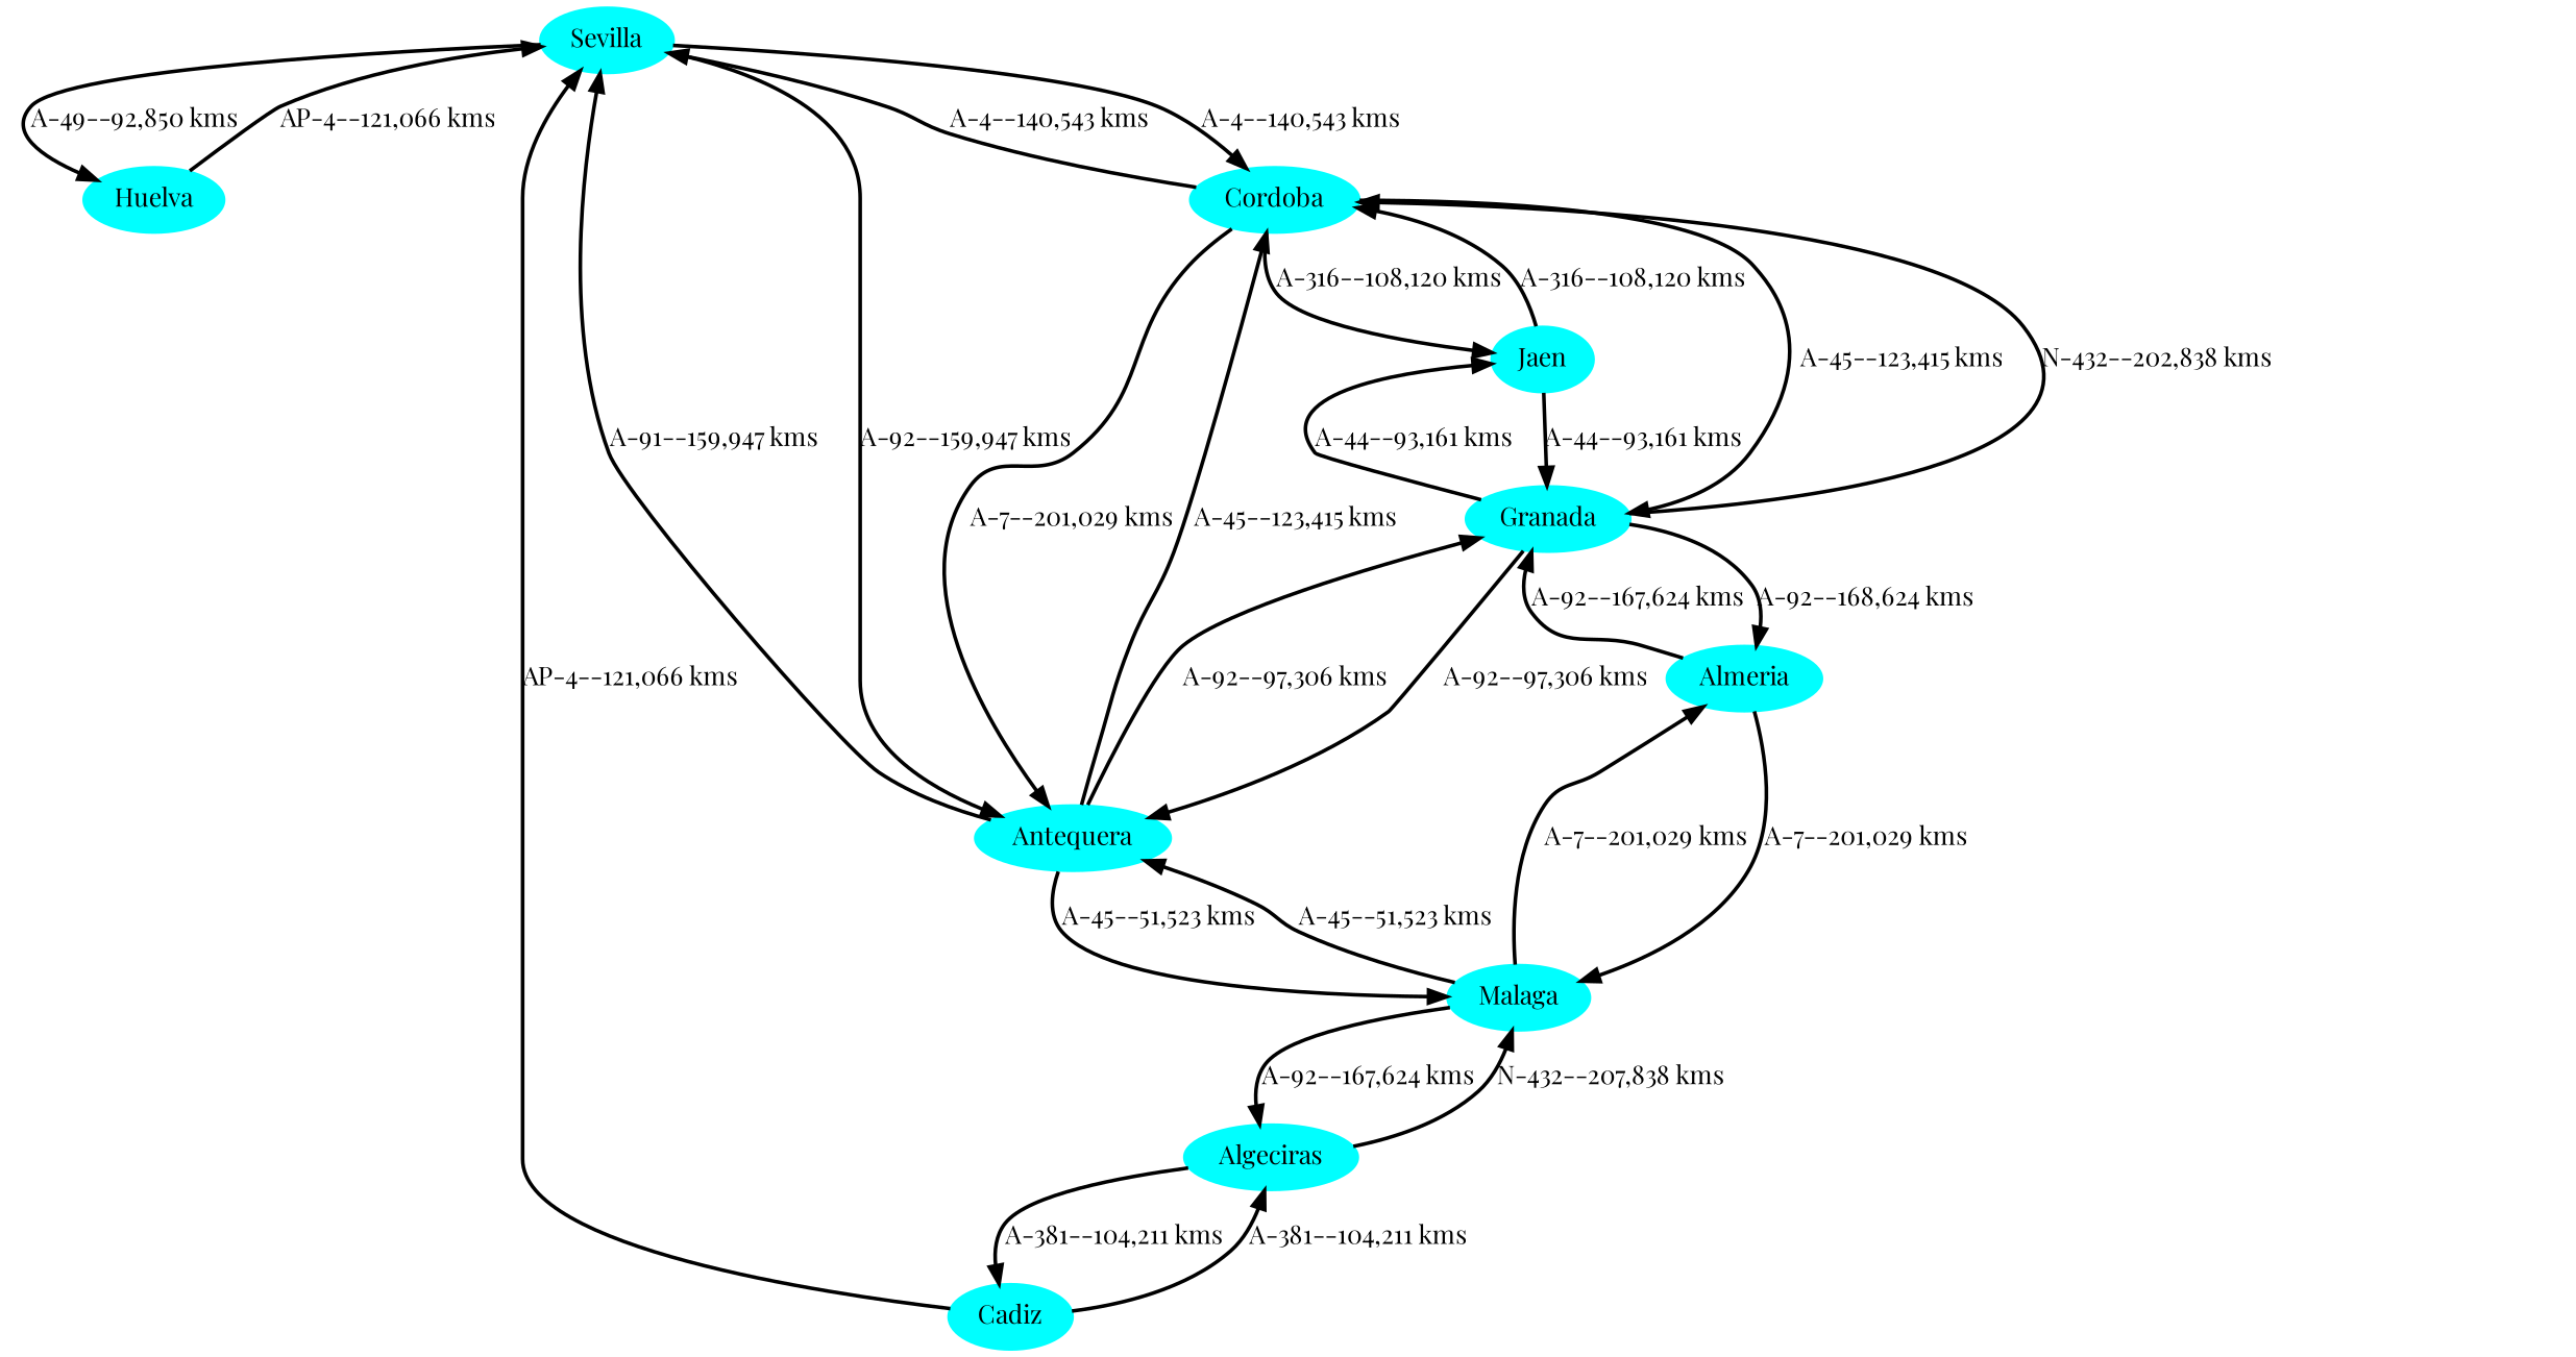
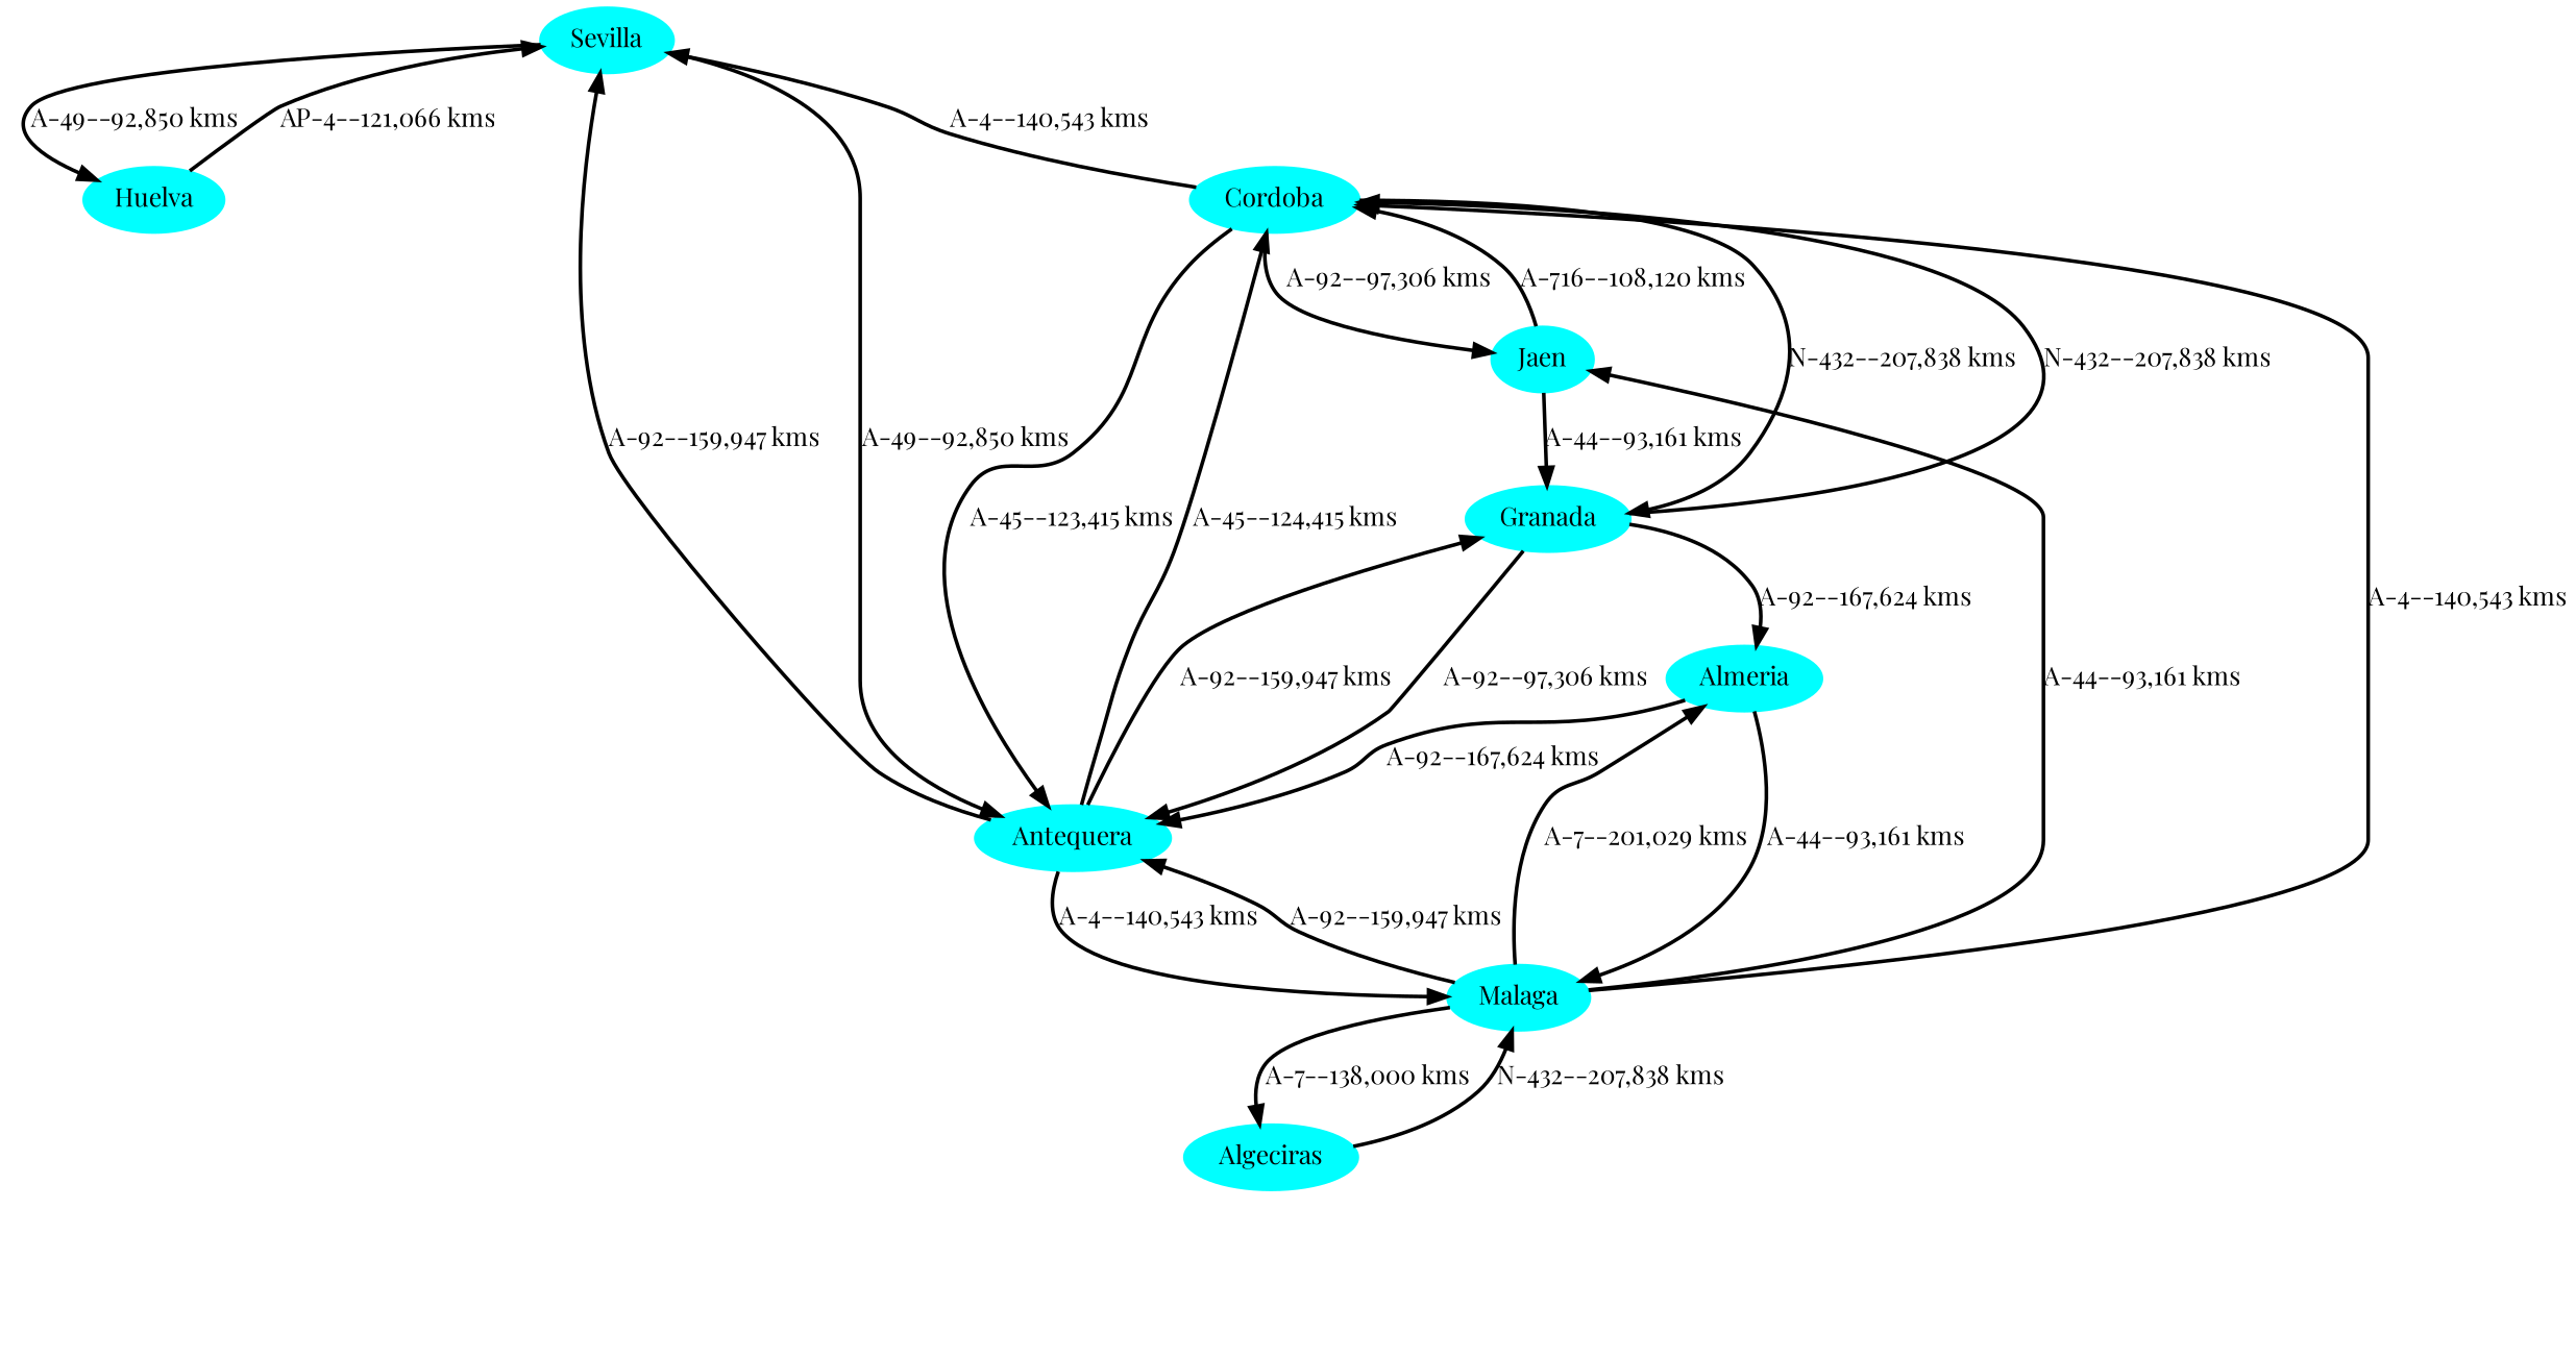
  strict digraph {
    fontname="Playfair Display"
    node [color=cyan fontname="Playfair Display" style=filled]
    edge [fontname="Playfair Display" style=bold]
    n1 [label=Sevilla]
    n2 [label=Huelva]
    n3 [label=Cordoba]
    n4 [label=Antequera]
-   n5 [label=Cadiz]
    n6 [label=Algeciras]
    n7 [label=Granada]
    n8 [label=Jaen]
    n9 [label=Malaga]
    n10 [label=Almeria]
    n1 -> n2 [label="A-49--92,850 kms"]
-   n1 -> n3 [label="A-4--140,543 kms"]
-   n1 -> n4 [label="A-92--159,947 kms"]
+   n9 -> n3 [label="A-4--140,543 kms"]
+   n1 -> n4 [label="A-49--92,850 kms"]
    n2 -> n1 [label="AP-4--121,066 kms"]
    n3 -> n1 [label="A-4--140,543 kms"]
-   n3 -> n4 [label="A-7--201,029 kms"]
-   n3 -> n7 [label="A-45--123,415 kms"]
-   n3 -> n8 [label="A-316--108,120 kms"]
-   n4 -> n1 [label="A-91--159,947 kms"]
-   n4 -> n3 [label="A-45--123,415 kms"]
-   n4 -> n7 [label="A-92--97,306 kms"]
-   n4 -> n9 [label="A-45--51,523 kms"]
-   n5 -> n1 [label="AP-4--121,066 kms"]
-   n5 -> n6 [label="A-381--104,211 kms"]
-   n6 -> n5 [label="A-381--104,211 kms"]
+   n3 -> n4 [label="A-45--123,415 kms"]
+   n3 -> n7 [label="N-432--207,838 kms"]
+   n3 -> n8 [label="A-92--97,306 kms"]
+   n4 -> n1 [label="A-92--159,947 kms"]
+   n4 -> n3 [label="A-45--124,415 kms"]
+   n4 -> n7 [label="A-92--159,947 kms"]
+   n4 -> n9 [label="A-4--140,543 kms"]
    n6 -> n9 [label="N-432--207,838 kms"]
-   n7 -> n3 [label="N-432--202,838 kms"]
+   n7 -> n3 [label="N-432--207,838 kms"]
    n7 -> n4 [label="A-92--97,306 kms"]
-   n7 -> n8 [label="A-44--93,161 kms"]
-   n7 -> n10 [label="A-92--168,624 kms"]
-   n8 -> n3 [label="A-316--108,120 kms"]
+   n9 -> n8 [label="A-44--93,161 kms"]
+   n7 -> n10 [label="A-92--167,624 kms"]
+   n8 -> n3 [label="A-716--108,120 kms"]
    n8 -> n7 [label="A-44--93,161 kms"]
-   n9 -> n4 [label="A-45--51,523 kms"]
-   n9 -> n6 [label="A-92--167,624 kms"]
+   n9 -> n4 [label="A-92--159,947 kms"]
+   n9 -> n6 [label="A-7--138,000 kms"]
    n9 -> n10 [label="A-7--201,029 kms"]
-   n10 -> n7 [label="A-92--167,624 kms"]
-   n10 -> n9 [label="A-7--201,029 kms"]
+   n10 -> n4 [label="A-92--167,624 kms"]
+   n10 -> n9 [label="A-44--93,161 kms"]
  }
